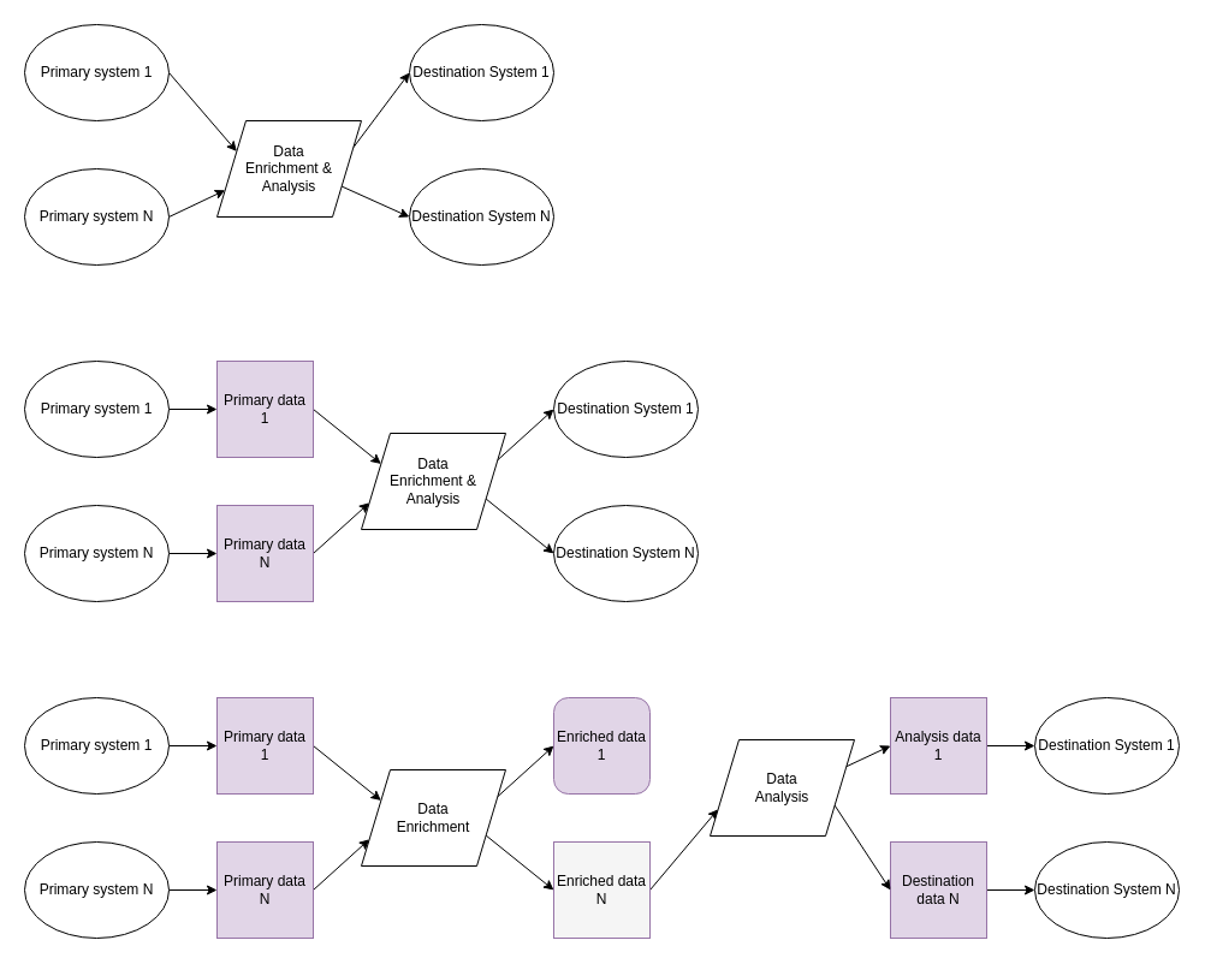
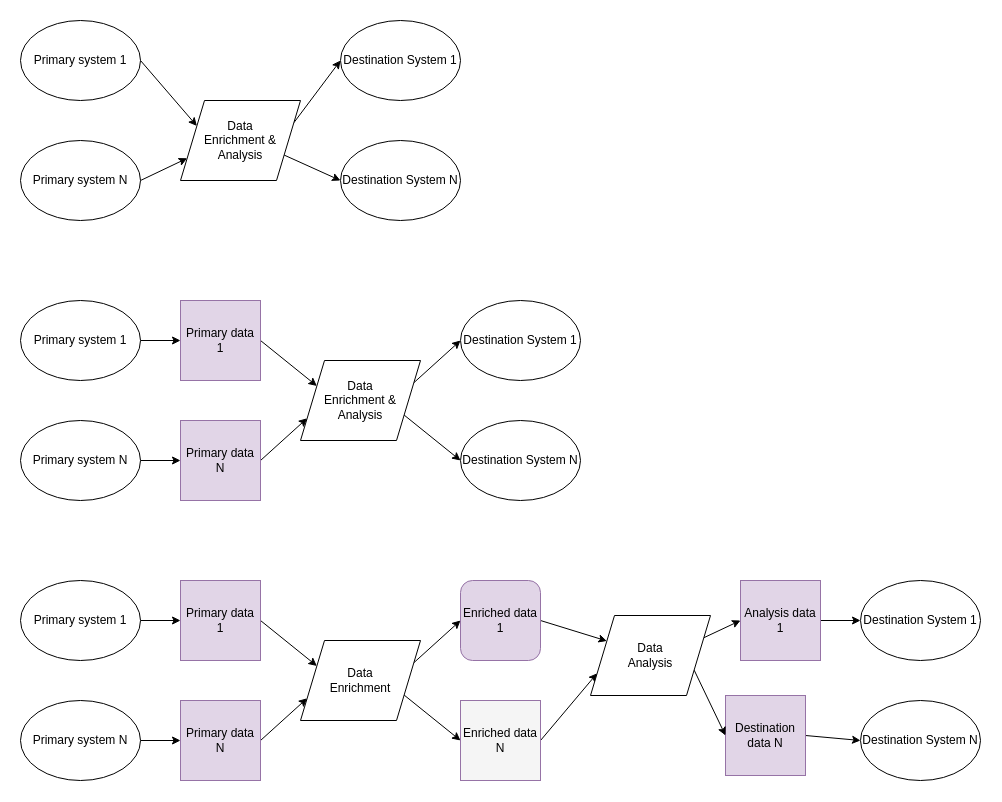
  <mxCell id="0" />
  <mxCell id="1" parent="0" />
  <mxCell id="2" style="edgeStyle=none;rounded=0;orthogonalLoop=1;jettySize=auto;html=1;exitX=1;exitY=0.5;exitDx=0;exitDy=0;entryX=0;entryY=0.5;entryDx=0;entryDy=0;" edge="1" parent="1" source="3" target="7"><mxGeometry relative="1" as="geometry" /></mxCell>
  <mxCell id="3" value="Primary system 1" style="ellipse;whiteSpace=wrap;html=1;" vertex="1" parent="1"><mxGeometry x="20" y="300" width="120" height="80" as="geometry" /></mxCell>
  <mxCell id="4" style="edgeStyle=none;rounded=0;orthogonalLoop=1;jettySize=auto;html=1;exitX=1;exitY=0.5;exitDx=0;exitDy=0;entryX=0;entryY=0.5;entryDx=0;entryDy=0;" edge="1" parent="1" source="5" target="9"><mxGeometry relative="1" as="geometry" /></mxCell>
  <mxCell id="5" value="&lt;span style=&quot;white-space: normal&quot;&gt;Primary system N&lt;/span&gt;" style="ellipse;whiteSpace=wrap;html=1;" vertex="1" parent="1"><mxGeometry x="20" y="420" width="120" height="80" as="geometry" /></mxCell>
  <mxCell id="6" style="edgeStyle=none;rounded=0;orthogonalLoop=1;jettySize=auto;html=1;exitX=1;exitY=0.5;exitDx=0;exitDy=0;entryX=0;entryY=0.25;entryDx=0;entryDy=0;" edge="1" parent="1" source="7" target="41"><mxGeometry relative="1" as="geometry" /></mxCell>
  <mxCell id="7" value="Primary data 1" style="whiteSpace=wrap;html=1;aspect=fixed;fillColor=#e1d5e7;strokeColor=#9673a6;" vertex="1" parent="1"><mxGeometry x="180" y="300" width="80" height="80" as="geometry" /></mxCell>
  <mxCell id="8" style="edgeStyle=none;rounded=0;orthogonalLoop=1;jettySize=auto;html=1;exitX=1;exitY=0.5;exitDx=0;exitDy=0;entryX=0;entryY=0.75;entryDx=0;entryDy=0;" edge="1" parent="1" source="9" target="41"><mxGeometry relative="1" as="geometry" /></mxCell>
  <mxCell id="9" value="Primary data N" style="whiteSpace=wrap;html=1;aspect=fixed;fillColor=#e1d5e7;strokeColor=#9673a6;" vertex="1" parent="1"><mxGeometry x="180" y="420" width="80" height="80" as="geometry" /></mxCell>
  <mxCell id="10" value="Destination System 1" style="ellipse;whiteSpace=wrap;html=1;" vertex="1" parent="1"><mxGeometry x="460" y="300" width="120" height="80" as="geometry" /></mxCell>
  <mxCell id="11" value="Destination System N" style="ellipse;whiteSpace=wrap;html=1;" vertex="1" parent="1"><mxGeometry x="460" y="420" width="120" height="80" as="geometry" /></mxCell>
  <mxCell id="12" style="rounded=0;orthogonalLoop=1;jettySize=auto;html=1;exitX=1;exitY=0.5;exitDx=0;exitDy=0;entryX=0;entryY=0.25;entryDx=0;entryDy=0;" edge="1" parent="1" source="13" target="38"><mxGeometry relative="1" as="geometry" /></mxCell>
  <mxCell id="13" value="Primary system 1" style="ellipse;whiteSpace=wrap;html=1;" vertex="1" parent="1"><mxGeometry x="20" y="20" width="120" height="80" as="geometry" /></mxCell>
  <mxCell id="14" style="edgeStyle=none;rounded=0;orthogonalLoop=1;jettySize=auto;html=1;exitX=1;exitY=0.5;exitDx=0;exitDy=0;entryX=0;entryY=0.75;entryDx=0;entryDy=0;" edge="1" parent="1" source="15" target="38"><mxGeometry relative="1" as="geometry" /></mxCell>
  <mxCell id="15" value="&lt;span style=&quot;white-space: normal&quot;&gt;Primary system N&lt;/span&gt;" style="ellipse;whiteSpace=wrap;html=1;" vertex="1" parent="1"><mxGeometry x="20" width="120" height="80" as="geometry" y="140" /></mxCell>
  <mxCell id="16" value="Destination System 1" style="ellipse;whiteSpace=wrap;html=1;" vertex="1" parent="1"><mxGeometry x="340" y="20" width="120" height="80" as="geometry" /></mxCell>
  <mxCell id="17" value="Destination System N" style="ellipse;whiteSpace=wrap;html=1;" vertex="1" parent="1"><mxGeometry x="340" width="120" height="80" as="geometry" y="140" /></mxCell>
  <mxCell id="18" style="edgeStyle=none;rounded=0;orthogonalLoop=1;jettySize=auto;html=1;exitX=1;exitY=0.5;exitDx=0;exitDy=0;entryX=0;entryY=0.5;entryDx=0;entryDy=0;" edge="1" parent="1" source="19" target="23"><mxGeometry relative="1" as="geometry" /></mxCell>
  <mxCell id="19" value="Primary system 1" style="ellipse;whiteSpace=wrap;html=1;" vertex="1" parent="1"><mxGeometry x="20" y="580" width="120" height="80" as="geometry" /></mxCell>
  <mxCell id="20" style="edgeStyle=none;rounded=0;orthogonalLoop=1;jettySize=auto;html=1;exitX=1;exitY=0.5;exitDx=0;exitDy=0;entryX=0;entryY=0.5;entryDx=0;entryDy=0;" edge="1" parent="1" source="21" target="25"><mxGeometry relative="1" as="geometry" /></mxCell>
  <mxCell id="21" value="&lt;span style=&quot;white-space: normal&quot;&gt;Primary system N&lt;/span&gt;" style="ellipse;whiteSpace=wrap;html=1;" vertex="1" parent="1"><mxGeometry x="20" y="700" width="120" height="80" as="geometry" /></mxCell>
  <mxCell id="22" style="edgeStyle=none;rounded=0;orthogonalLoop=1;jettySize=auto;html=1;exitX=1;exitY=0.5;exitDx=0;exitDy=0;entryX=0;entryY=0.25;entryDx=0;entryDy=0;" edge="1" parent="1" source="23" target="44"><mxGeometry relative="1" as="geometry" /></mxCell>
  <mxCell id="23" value="Primary data 1" style="whiteSpace=wrap;html=1;aspect=fixed;fillColor=#e1d5e7;strokeColor=#9673a6;" vertex="1" parent="1"><mxGeometry x="180" y="580" width="80" height="80" as="geometry" /></mxCell>
  <mxCell id="24" style="edgeStyle=none;rounded=0;orthogonalLoop=1;jettySize=auto;html=1;exitX=1;exitY=0.5;exitDx=0;exitDy=0;entryX=0;entryY=0.75;entryDx=0;entryDy=0;" edge="1" parent="1" source="25" target="44"><mxGeometry relative="1" as="geometry" /></mxCell>
  <mxCell id="25" value="Primary data N" style="whiteSpace=wrap;html=1;aspect=fixed;fillColor=#e1d5e7;strokeColor=#9673a6;" vertex="1" parent="1"><mxGeometry x="180" y="700" width="80" height="80" as="geometry" /></mxCell>
  <mxCell id="26" value="Destination System 1" style="ellipse;whiteSpace=wrap;html=1;" vertex="1" parent="1"><mxGeometry x="860" y="580" width="120" height="80" as="geometry" /></mxCell>
  <mxCell id="27" value="Destination System N" style="ellipse;whiteSpace=wrap;html=1;" vertex="1" parent="1"><mxGeometry x="860" y="700" width="120" height="80" as="geometry" /></mxCell>
+ <mxCell id="28" style="edgeStyle=none;rounded=0;orthogonalLoop=1;jettySize=auto;html=1;exitX=1;exitY=0.5;exitDx=0;exitDy=0;entryX=0;entryY=0.25;entryDx=0;entryDy=0;" edge="1" parent="1" source="29" target="47"><mxGeometry relative="1" as="geometry" /></mxCell>
  <mxCell id="29" value="Enriched data 1" style="whiteSpace=wrap;html=1;aspect=fixed;fillColor=#e1d5e7;strokeColor=#9673a6;rounded=1;" vertex="1" parent="1"><mxGeometry x="460" y="580" width="80" height="80" as="geometry" /></mxCell>
  <mxCell id="30" style="edgeStyle=none;rounded=0;orthogonalLoop=1;jettySize=auto;html=1;exitX=1;exitY=0.5;exitDx=0;exitDy=0;entryX=0;entryY=0.75;entryDx=0;entryDy=0;" edge="1" parent="1" source="31" target="47"><mxGeometry relative="1" as="geometry" /></mxCell>
  <mxCell id="31" value="Enriched data N" style="whiteSpace=wrap;html=1;aspect=fixed;fillColor=#f5f5f5;strokeColor=#9673a6;" vertex="1" parent="1"><mxGeometry x="460" y="700" width="80" height="80" as="geometry" /></mxCell>
  <mxCell id="32" style="edgeStyle=none;rounded=0;orthogonalLoop=1;jettySize=auto;html=1;exitX=1;exitY=0.5;exitDx=0;exitDy=0;" edge="1" parent="1" source="33" target="26"><mxGeometry relative="1" as="geometry" /></mxCell>
  <mxCell id="33" value="Analysis data 1" style="whiteSpace=wrap;html=1;aspect=fixed;fillColor=#e1d5e7;strokeColor=#9673a6;" vertex="1" parent="1"><mxGeometry x="740" y="580" width="80" height="80" as="geometry" /></mxCell>
  <mxCell id="34" style="edgeStyle=none;rounded=0;orthogonalLoop=1;jettySize=auto;html=1;exitX=1;exitY=0.5;exitDx=0;exitDy=0;entryX=0;entryY=0.5;entryDx=0;entryDy=0;" edge="1" parent="1" source="35" target="27"><mxGeometry relative="1" as="geometry" /></mxCell>
- <mxCell id="35" value="Destination data N" style="whiteSpace=wrap;html=1;aspect=fixed;fillColor=#e1d5e7;strokeColor=#9673a6;" vertex="1" parent="1"><mxGeometry x="740" y="700" width="80" height="80" as="geometry" /></mxCell>
+ <mxCell id="35" value="Destination data N" style="whiteSpace=wrap;html=1;aspect=fixed;fillColor=#e1d5e7;strokeColor=#9673a6;" vertex="1" parent="1"><mxGeometry x="725" y="695" width="80" height="80" as="geometry" /></mxCell>
  <mxCell id="36" style="edgeStyle=none;rounded=0;orthogonalLoop=1;jettySize=auto;html=1;exitX=1;exitY=0.25;exitDx=0;exitDy=0;entryX=0;entryY=0.5;entryDx=0;entryDy=0;" edge="1" parent="1" source="38" target="16"><mxGeometry relative="1" as="geometry" /></mxCell>
  <mxCell id="37" style="edgeStyle=none;rounded=0;orthogonalLoop=1;jettySize=auto;html=1;exitX=1;exitY=0.75;exitDx=0;exitDy=0;entryX=0;entryY=0.5;entryDx=0;entryDy=0;" edge="1" parent="1" source="38" target="17"><mxGeometry relative="1" as="geometry" /></mxCell>
  <mxCell id="38" value="&lt;span style=&quot;white-space: normal&quot;&gt;Data &lt;br&gt;Enrichment &amp;amp; Analysis&lt;/span&gt;" style="shape=parallelogram;perimeter=parallelogramPerimeter;whiteSpace=wrap;html=1;" vertex="1" parent="1"><mxGeometry x="180" y="100" width="120" height="80" as="geometry" /></mxCell>
  <mxCell id="39" style="edgeStyle=none;rounded=0;orthogonalLoop=1;jettySize=auto;html=1;exitX=1;exitY=0.25;exitDx=0;exitDy=0;entryX=0;entryY=0.5;entryDx=0;entryDy=0;" edge="1" parent="1" source="41" target="10"><mxGeometry relative="1" as="geometry" /></mxCell>
  <mxCell id="40" style="edgeStyle=none;rounded=0;orthogonalLoop=1;jettySize=auto;html=1;exitX=1;exitY=0.75;exitDx=0;exitDy=0;entryX=0;entryY=0.5;entryDx=0;entryDy=0;" edge="1" parent="1" source="41" target="11"><mxGeometry relative="1" as="geometry" /></mxCell>
  <mxCell id="41" value="&lt;span style=&quot;white-space: normal&quot;&gt;Data &lt;br&gt;Enrichment &amp;amp; Analysis&lt;/span&gt;" style="shape=parallelogram;perimeter=parallelogramPerimeter;whiteSpace=wrap;html=1;" vertex="1" parent="1"><mxGeometry x="300" y="360" width="120" height="80" as="geometry" /></mxCell>
  <mxCell id="42" style="edgeStyle=none;rounded=0;orthogonalLoop=1;jettySize=auto;html=1;exitX=1;exitY=0.25;exitDx=0;exitDy=0;entryX=0;entryY=0.5;entryDx=0;entryDy=0;" edge="1" parent="1" source="44" target="29"><mxGeometry relative="1" as="geometry" /></mxCell>
  <mxCell id="43" style="edgeStyle=none;rounded=0;orthogonalLoop=1;jettySize=auto;html=1;exitX=1;exitY=0.75;exitDx=0;exitDy=0;entryX=0;entryY=0.5;entryDx=0;entryDy=0;" edge="1" parent="1" source="44" target="31"><mxGeometry relative="1" as="geometry" /></mxCell>
  <mxCell id="44" value="&lt;span style=&quot;white-space: normal&quot;&gt;Data &lt;br&gt;Enrichment&lt;/span&gt;" style="shape=parallelogram;perimeter=parallelogramPerimeter;whiteSpace=wrap;html=1;" vertex="1" parent="1"><mxGeometry x="300" y="640" width="120" height="80" as="geometry" /></mxCell>
  <mxCell id="45" style="edgeStyle=none;rounded=0;orthogonalLoop=1;jettySize=auto;html=1;exitX=1;exitY=0.25;exitDx=0;exitDy=0;entryX=0;entryY=0.5;entryDx=0;entryDy=0;" edge="1" parent="1" source="47" target="33"><mxGeometry relative="1" as="geometry" /></mxCell>
  <mxCell id="46" style="edgeStyle=none;rounded=0;orthogonalLoop=1;jettySize=auto;html=1;exitX=1;exitY=0.75;exitDx=0;exitDy=0;entryX=0;entryY=0.5;entryDx=0;entryDy=0;" edge="1" parent="1" source="47" target="35"><mxGeometry relative="1" as="geometry" /></mxCell>
  <mxCell id="47" value="&lt;span style=&quot;white-space: normal&quot;&gt;Data &lt;br&gt;Analysis&lt;/span&gt;" style="shape=parallelogram;perimeter=parallelogramPerimeter;whiteSpace=wrap;html=1;" vertex="1" parent="1"><mxGeometry x="590" y="615" width="120" height="80" as="geometry" /></mxCell>
